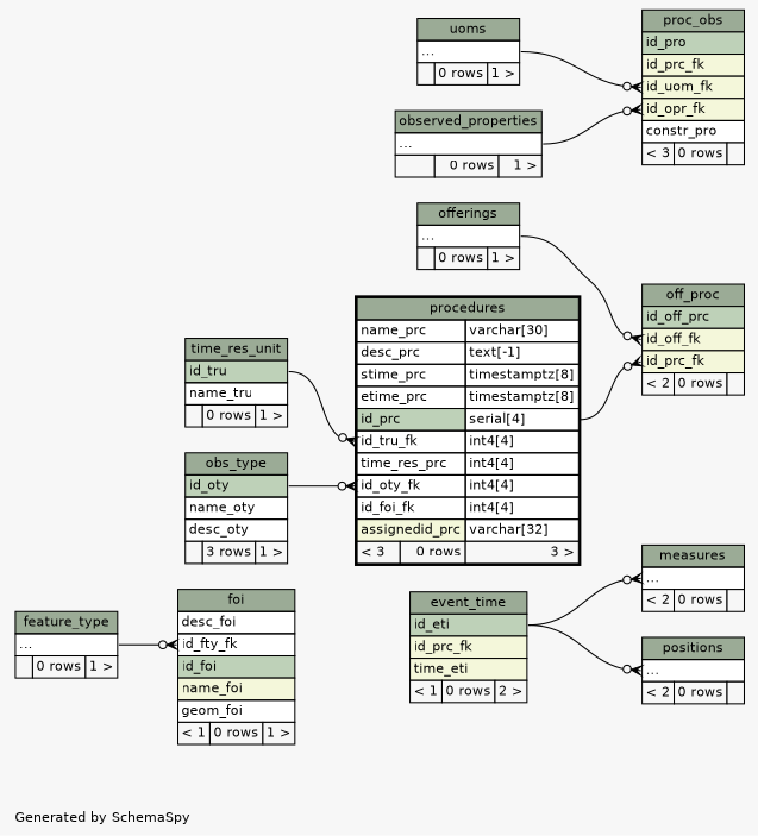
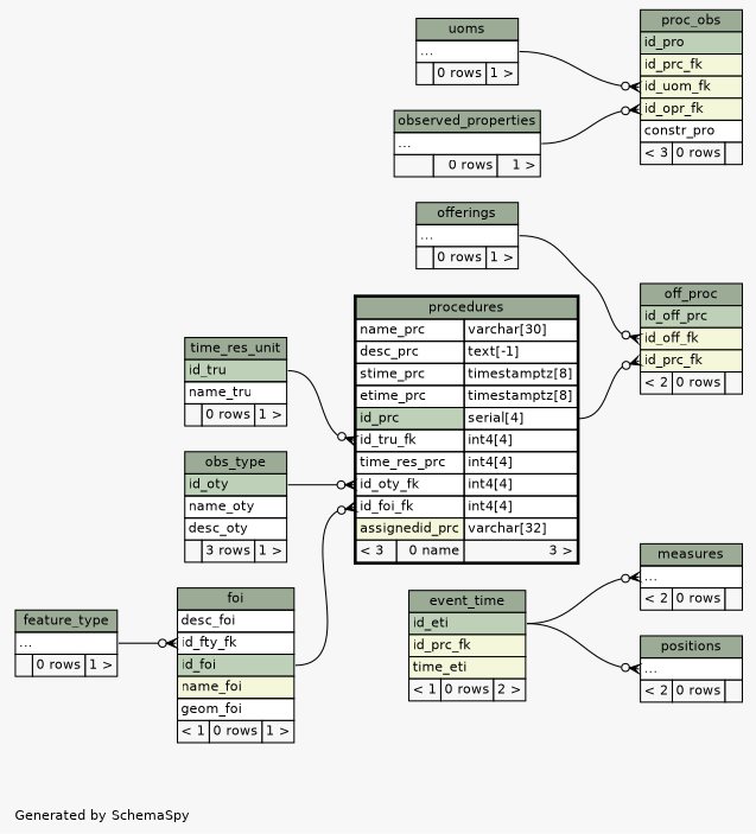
  digraph {
    bgcolor="#f7f7f7"
    fontname=Helvetica
    fontsize=11
    label="\nGenerated by SchemaSpy"
    labeljust=l
    nodesep=0.18
    rankdir=RL
    ranksep=0.46
    node [fontname=Helvetica fontsize=11 shape=plaintext]
    edge [arrowhead=none arrowsize=0.8 arrowtail=crowodot dir=back headport="elipses:e" tailport="elipses:w"]
    n1 [label=<     <TABLE BORDER="0" CELLBORDER="1" CELLSPACING="0" BGCOLOR="#ffffff">       <TR><TD COLSPAN="3" BGCOLOR="#9bab96" ALIGN="CENTER">event_time</TD></TR>       <TR><TD PORT="id_eti" COLSPAN="3" BGCOLOR="#bed1b8" ALIGN="LEFT">id_eti</TD></TR>       <TR><TD PORT="id_prc_fk" COLSPAN="3" BGCOLOR="#f4f7da" ALIGN="LEFT">id_prc_fk</TD></TR>       <TR><TD PORT="time_eti" COLSPAN="3" BGCOLOR="#f4f7da" ALIGN="LEFT">time_eti</TD></TR>       <TR><TD ALIGN="LEFT" BGCOLOR="#f7f7f7">&lt; 1</TD><TD ALIGN="RIGHT" BGCOLOR="#f7f7f7">0 rows</TD><TD ALIGN="RIGHT" BGCOLOR="#f7f7f7">2 &gt;</TD></TR>     </TABLE>>]
-   n2 [label=<     <TABLE BORDER="2" CELLBORDER="1" CELLSPACING="0" BGCOLOR="#ffffff">       <TR><TD COLSPAN="3" BGCOLOR="#9bab96" ALIGN="CENTER">procedures</TD></TR>       <TR><TD PORT="name_prc" COLSPAN="2" ALIGN="LEFT">name_prc</TD><TD PORT="name_prc.type" ALIGN="LEFT">varchar[30]</TD></TR>       <TR><TD PORT="desc_prc" COLSPAN="2" ALIGN="LEFT">desc_prc</TD><TD PORT="desc_prc.type" ALIGN="LEFT">text[-1]</TD></TR>       <TR><TD PORT="stime_prc" COLSPAN="2" ALIGN="LEFT">stime_prc</TD><TD PORT="stime_prc.type" ALIGN="LEFT">timestamptz[8]</TD></TR>       <TR><TD PORT="etime_prc" COLSPAN="2" ALIGN="LEFT">etime_prc</TD><TD PORT="etime_prc.type" ALIGN="LEFT">timestamptz[8]</TD></TR>       <TR><TD PORT="id_prc" COLSPAN="2" BGCOLOR="#bed1b8" ALIGN="LEFT">id_prc</TD><TD PORT="id_prc.type" ALIGN="LEFT">serial[4]</TD></TR>       <TR><TD PORT="id_tru_fk" COLSPAN="2" ALIGN="LEFT">id_tru_fk</TD><TD PORT="id_tru_fk.type" ALIGN="LEFT">int4[4]</TD></TR>       <TR><TD PORT="time_res_prc" COLSPAN="2" ALIGN="LEFT">time_res_prc</TD><TD PORT="time_res_prc.type" ALIGN="LEFT">int4[4]</TD></TR>       <TR><TD PORT="id_oty_fk" COLSPAN="2" ALIGN="LEFT">id_oty_fk</TD><TD PORT="id_oty_fk.type" ALIGN="LEFT">int4[4]</TD></TR>       <TR><TD PORT="id_foi_fk" COLSPAN="2" ALIGN="LEFT">id_foi_fk</TD><TD PORT="id_foi_fk.type" ALIGN="LEFT">int4[4]</TD></TR>       <TR><TD PORT="assignedid_prc" COLSPAN="2" BGCOLOR="#f4f7da" ALIGN="LEFT">assignedid_prc</TD><TD PORT="assignedid_prc.type" ALIGN="LEFT">varchar[32]</TD></TR>       <TR><TD ALIGN="LEFT" BGCOLOR="#f7f7f7">&lt; 3</TD><TD ALIGN="RIGHT" BGCOLOR="#f7f7f7">0 rows</TD><TD ALIGN="RIGHT" BGCOLOR="#f7f7f7">3 &gt;</TD></TR>     </TABLE>>]
+   n2 [label=<     <TABLE BORDER="2" CELLBORDER="1" CELLSPACING="0" BGCOLOR="#ffffff">       <TR><TD COLSPAN="3" BGCOLOR="#9bab96" ALIGN="CENTER">procedures</TD></TR>       <TR><TD PORT="name_prc" COLSPAN="2" ALIGN="LEFT">name_prc</TD><TD PORT="name_prc.type" ALIGN="LEFT">varchar[30]</TD></TR>       <TR><TD PORT="desc_prc" COLSPAN="2" ALIGN="LEFT">desc_prc</TD><TD PORT="desc_prc.type" ALIGN="LEFT">text[-1]</TD></TR>       <TR><TD PORT="stime_prc" COLSPAN="2" ALIGN="LEFT">stime_prc</TD><TD PORT="stime_prc.type" ALIGN="LEFT">timestamptz[8]</TD></TR>       <TR><TD PORT="etime_prc" COLSPAN="2" ALIGN="LEFT">etime_prc</TD><TD PORT="etime_prc.type" ALIGN="LEFT">timestamptz[8]</TD></TR>       <TR><TD PORT="id_prc" COLSPAN="2" BGCOLOR="#bed1b8" ALIGN="LEFT">id_prc</TD><TD PORT="id_prc.type" ALIGN="LEFT">serial[4]</TD></TR>       <TR><TD PORT="id_tru_fk" COLSPAN="2" ALIGN="LEFT">id_tru_fk</TD><TD PORT="id_tru_fk.type" ALIGN="LEFT">int4[4]</TD></TR>       <TR><TD PORT="time_res_prc" COLSPAN="2" ALIGN="LEFT">time_res_prc</TD><TD PORT="time_res_prc.type" ALIGN="LEFT">int4[4]</TD></TR>       <TR><TD PORT="id_oty_fk" COLSPAN="2" ALIGN="LEFT">id_oty_fk</TD><TD PORT="id_oty_fk.type" ALIGN="LEFT">int4[4]</TD></TR>       <TR><TD PORT="id_foi_fk" COLSPAN="2" ALIGN="LEFT">id_foi_fk</TD><TD PORT="id_foi_fk.type" ALIGN="LEFT">int4[4]</TD></TR>       <TR><TD PORT="assignedid_prc" COLSPAN="2" BGCOLOR="#f4f7da" ALIGN="LEFT">assignedid_prc</TD><TD PORT="assignedid_prc.type" ALIGN="LEFT">varchar[32]</TD></TR>       <TR><TD ALIGN="LEFT" BGCOLOR="#f7f7f7">&lt; 3</TD><TD ALIGN="RIGHT" BGCOLOR="#f7f7f7">0 name</TD><TD ALIGN="RIGHT" BGCOLOR="#f7f7f7">3 &gt;</TD></TR>     </TABLE>>]
    n3 [label=<     <TABLE BORDER="0" CELLBORDER="1" CELLSPACING="0" BGCOLOR="#ffffff">       <TR><TD COLSPAN="3" BGCOLOR="#9bab96" ALIGN="CENTER">foi</TD></TR>       <TR><TD PORT="desc_foi" COLSPAN="3" ALIGN="LEFT">desc_foi</TD></TR>       <TR><TD PORT="id_fty_fk" COLSPAN="3" ALIGN="LEFT">id_fty_fk</TD></TR>       <TR><TD PORT="id_foi" COLSPAN="3" BGCOLOR="#bed1b8" ALIGN="LEFT">id_foi</TD></TR>       <TR><TD PORT="name_foi" COLSPAN="3" BGCOLOR="#f4f7da" ALIGN="LEFT">name_foi</TD></TR>       <TR><TD PORT="geom_foi" COLSPAN="3" ALIGN="LEFT">geom_foi</TD></TR>       <TR><TD ALIGN="LEFT" BGCOLOR="#f7f7f7">&lt; 1</TD><TD ALIGN="RIGHT" BGCOLOR="#f7f7f7">0 rows</TD><TD ALIGN="RIGHT" BGCOLOR="#f7f7f7">1 &gt;</TD></TR>     </TABLE>>]
    n4 [label=<     <TABLE BORDER="0" CELLBORDER="1" CELLSPACING="0" BGCOLOR="#ffffff">       <TR><TD COLSPAN="3" BGCOLOR="#9bab96" ALIGN="CENTER">obs_type</TD></TR>       <TR><TD PORT="id_oty" COLSPAN="3" BGCOLOR="#bed1b8" ALIGN="LEFT">id_oty</TD></TR>       <TR><TD PORT="name_oty" COLSPAN="3" ALIGN="LEFT">name_oty</TD></TR>       <TR><TD PORT="desc_oty" COLSPAN="3" ALIGN="LEFT">desc_oty</TD></TR>       <TR><TD ALIGN="LEFT" BGCOLOR="#f7f7f7">  </TD><TD ALIGN="RIGHT" BGCOLOR="#f7f7f7">3 rows</TD><TD ALIGN="RIGHT" BGCOLOR="#f7f7f7">1 &gt;</TD></TR>     </TABLE>>]
    n5 [label=<     <TABLE BORDER="0" CELLBORDER="1" CELLSPACING="0" BGCOLOR="#ffffff">       <TR><TD COLSPAN="3" BGCOLOR="#9bab96" ALIGN="CENTER">time_res_unit</TD></TR>       <TR><TD PORT="id_tru" COLSPAN="3" BGCOLOR="#bed1b8" ALIGN="LEFT">id_tru</TD></TR>       <TR><TD PORT="name_tru" COLSPAN="3" ALIGN="LEFT">name_tru</TD></TR>       <TR><TD ALIGN="LEFT" BGCOLOR="#f7f7f7">  </TD><TD ALIGN="RIGHT" BGCOLOR="#f7f7f7">0 rows</TD><TD ALIGN="RIGHT" BGCOLOR="#f7f7f7">1 &gt;</TD></TR>     </TABLE>>]
    n6 [label=<     <TABLE BORDER="0" CELLBORDER="1" CELLSPACING="0" BGCOLOR="#ffffff">       <TR><TD COLSPAN="3" BGCOLOR="#9bab96" ALIGN="CENTER">feature_type</TD></TR>       <TR><TD PORT="elipses" COLSPAN="3" ALIGN="LEFT">...</TD></TR>       <TR><TD ALIGN="LEFT" BGCOLOR="#f7f7f7">  </TD><TD ALIGN="RIGHT" BGCOLOR="#f7f7f7">0 rows</TD><TD ALIGN="RIGHT" BGCOLOR="#f7f7f7">1 &gt;</TD></TR>     </TABLE>>]
    n7 [label=<     <TABLE BORDER="0" CELLBORDER="1" CELLSPACING="0" BGCOLOR="#ffffff">       <TR><TD COLSPAN="3" BGCOLOR="#9bab96" ALIGN="CENTER">measures</TD></TR>       <TR><TD PORT="elipses" COLSPAN="3" ALIGN="LEFT">...</TD></TR>       <TR><TD ALIGN="LEFT" BGCOLOR="#f7f7f7">&lt; 2</TD><TD ALIGN="RIGHT" BGCOLOR="#f7f7f7">0 rows</TD><TD ALIGN="RIGHT" BGCOLOR="#f7f7f7">  </TD></TR>     </TABLE>>]
    n8 [label=<     <TABLE BORDER="0" CELLBORDER="1" CELLSPACING="0" BGCOLOR="#ffffff">       <TR><TD COLSPAN="3" BGCOLOR="#9bab96" ALIGN="CENTER">off_proc</TD></TR>       <TR><TD PORT="id_off_prc" COLSPAN="3" BGCOLOR="#bed1b8" ALIGN="LEFT">id_off_prc</TD></TR>       <TR><TD PORT="id_off_fk" COLSPAN="3" BGCOLOR="#f4f7da" ALIGN="LEFT">id_off_fk</TD></TR>       <TR><TD PORT="id_prc_fk" COLSPAN="3" BGCOLOR="#f4f7da" ALIGN="LEFT">id_prc_fk</TD></TR>       <TR><TD ALIGN="LEFT" BGCOLOR="#f7f7f7">&lt; 2</TD><TD ALIGN="RIGHT" BGCOLOR="#f7f7f7">0 rows</TD><TD ALIGN="RIGHT" BGCOLOR="#f7f7f7">  </TD></TR>     </TABLE>>]
    n9 [label=<     <TABLE BORDER="0" CELLBORDER="1" CELLSPACING="0" BGCOLOR="#ffffff">       <TR><TD COLSPAN="3" BGCOLOR="#9bab96" ALIGN="CENTER">offerings</TD></TR>       <TR><TD PORT="elipses" COLSPAN="3" ALIGN="LEFT">...</TD></TR>       <TR><TD ALIGN="LEFT" BGCOLOR="#f7f7f7">  </TD><TD ALIGN="RIGHT" BGCOLOR="#f7f7f7">0 rows</TD><TD ALIGN="RIGHT" BGCOLOR="#f7f7f7">1 &gt;</TD></TR>     </TABLE>>]
    n10 [label=<     <TABLE BORDER="0" CELLBORDER="1" CELLSPACING="0" BGCOLOR="#ffffff">       <TR><TD COLSPAN="3" BGCOLOR="#9bab96" ALIGN="CENTER">positions</TD></TR>       <TR><TD PORT="elipses" COLSPAN="3" ALIGN="LEFT">...</TD></TR>       <TR><TD ALIGN="LEFT" BGCOLOR="#f7f7f7">&lt; 2</TD><TD ALIGN="RIGHT" BGCOLOR="#f7f7f7">0 rows</TD><TD ALIGN="RIGHT" BGCOLOR="#f7f7f7">  </TD></TR>     </TABLE>>]
    n11 [label=<     <TABLE BORDER="0" CELLBORDER="1" CELLSPACING="0" BGCOLOR="#ffffff">       <TR><TD COLSPAN="3" BGCOLOR="#9bab96" ALIGN="CENTER">proc_obs</TD></TR>       <TR><TD PORT="id_pro" COLSPAN="3" BGCOLOR="#bed1b8" ALIGN="LEFT">id_pro</TD></TR>       <TR><TD PORT="id_prc_fk" COLSPAN="3" BGCOLOR="#f4f7da" ALIGN="LEFT">id_prc_fk</TD></TR>       <TR><TD PORT="id_uom_fk" COLSPAN="3" BGCOLOR="#f4f7da" ALIGN="LEFT">id_uom_fk</TD></TR>       <TR><TD PORT="id_opr_fk" COLSPAN="3" BGCOLOR="#f4f7da" ALIGN="LEFT">id_opr_fk</TD></TR>       <TR><TD PORT="constr_pro" COLSPAN="3" ALIGN="LEFT">constr_pro</TD></TR>       <TR><TD ALIGN="LEFT" BGCOLOR="#f7f7f7">&lt; 3</TD><TD ALIGN="RIGHT" BGCOLOR="#f7f7f7">0 rows</TD><TD ALIGN="RIGHT" BGCOLOR="#f7f7f7">  </TD></TR>     </TABLE>>]
    n12 [label=<     <TABLE BORDER="0" CELLBORDER="1" CELLSPACING="0" BGCOLOR="#ffffff">       <TR><TD COLSPAN="3" BGCOLOR="#9bab96" ALIGN="CENTER">observed_properties</TD></TR>       <TR><TD PORT="elipses" COLSPAN="3" ALIGN="LEFT">...</TD></TR>       <TR><TD ALIGN="LEFT" BGCOLOR="#f7f7f7">  </TD><TD ALIGN="RIGHT" BGCOLOR="#f7f7f7">0 rows</TD><TD ALIGN="RIGHT" BGCOLOR="#f7f7f7">1 &gt;</TD></TR>     </TABLE>>]
    n13 [label=<     <TABLE BORDER="0" CELLBORDER="1" CELLSPACING="0" BGCOLOR="#ffffff">       <TR><TD COLSPAN="3" BGCOLOR="#9bab96" ALIGN="CENTER">uoms</TD></TR>       <TR><TD PORT="elipses" COLSPAN="3" ALIGN="LEFT">...</TD></TR>       <TR><TD ALIGN="LEFT" BGCOLOR="#f7f7f7">  </TD><TD ALIGN="RIGHT" BGCOLOR="#f7f7f7">0 rows</TD><TD ALIGN="RIGHT" BGCOLOR="#f7f7f7">1 &gt;</TD></TR>     </TABLE>>]
+   n2 -> n3 [headport="id_foi:e" tailport="id_foi_fk:w"]
    n2 -> n4 [headport="id_oty:e" tailport="id_oty_fk:w"]
    n2 -> n5 [headport="id_tru:e" tailport="id_tru_fk:w"]
    n3 -> n6 [tailport="id_fty_fk:w"]
    n7 -> n1 [headport="id_eti:e"]
    n8 -> n2 [headport="id_prc.type:e" tailport="id_prc_fk:w"]
    n8 -> n9 [tailport="id_off_fk:w"]
    n10 -> n1 [headport="id_eti:e"]
    n11 -> n12 [tailport="id_opr_fk:w"]
    n11 -> n13 [tailport="id_uom_fk:w"]
  }
